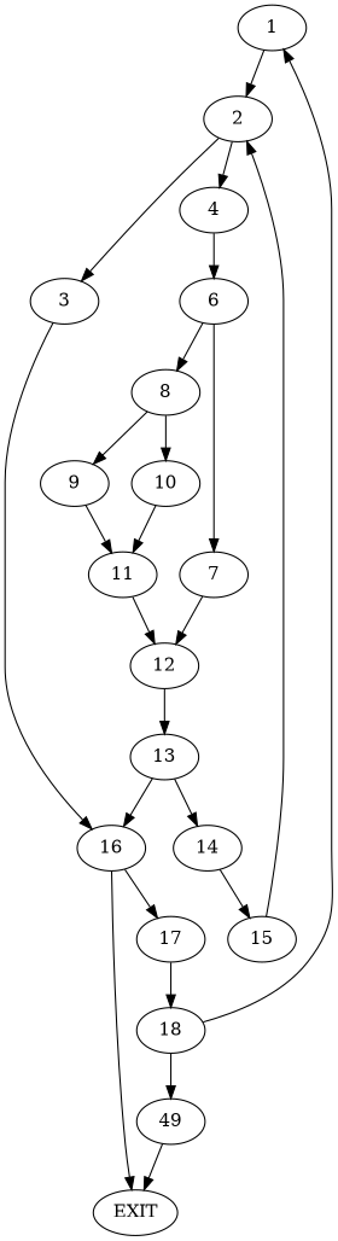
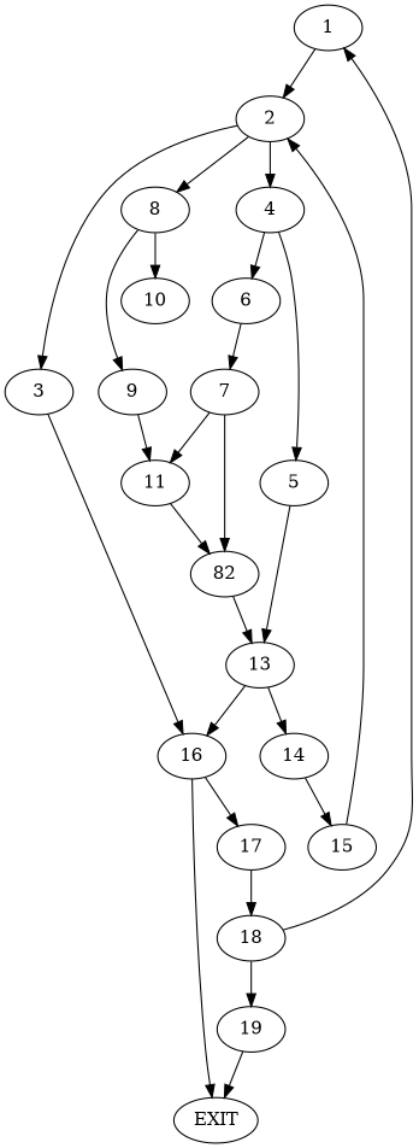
  digraph {
    1
    2
    3
    4
    16
+   5
    6
    17
    n9 [label=EXIT]
    13
    7
    8
    14
-   12
+   12 [label=82]
    9
    10
    11
    15
    18
-   19 [label=49]
+   19
    1 -> 2
    2 -> 3
    2 -> 4
    3 -> 16
+   4 -> 5
    4 -> 6
    16 -> 17
    16 -> n9
+   5 -> 13
    6 -> 7
-   6 -> 8
+   2 -> 8
    17 -> 18
    13 -> 16
    13 -> 14
    7 -> 12
    8 -> 9
    8 -> 10
    14 -> 15
    12 -> 13
    9 -> 11
-   10 -> 11
+   7 -> 11
    11 -> 12
    15 -> 2
    18 -> 1
    18 -> 19
    19 -> n9
  }
